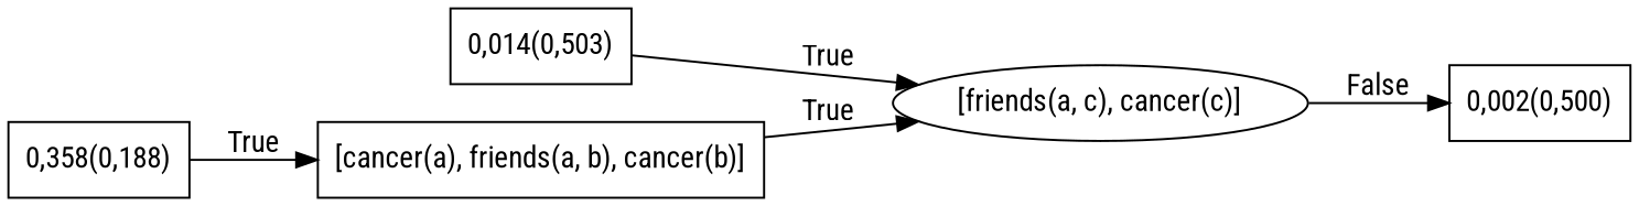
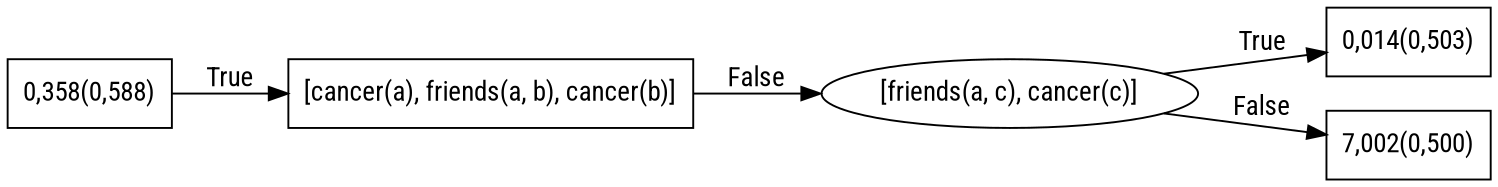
  digraph {
    fontname="Roboto Condensed"
    rankdir=LR
    node [fontname="Roboto Condensed" shape=box]
    edge [fontname="Roboto Condensed"]
    n1 [label="[cancer(a), friends(a, b), cancer(b)]"]
    n2 [label="[friends(a, c), cancer(c)]" shape=""]
-   n3 [label="0,358(0,188)"]
+   n3 [label="0,358(0,588)"]
    n4 [label="0,014(0,503)"]
-   n5 [label="0,002(0,500)"]
-   n1 -> n2 [label=True]
-   n4 -> n2 [label=True]
+   n5 [label="7,002(0,500)"]
+   n1 -> n2 [label=False]
+   n2 -> n4 [label=True]
    n2 -> n5 [label=False]
    n3 -> n1 [label=True]
  }
